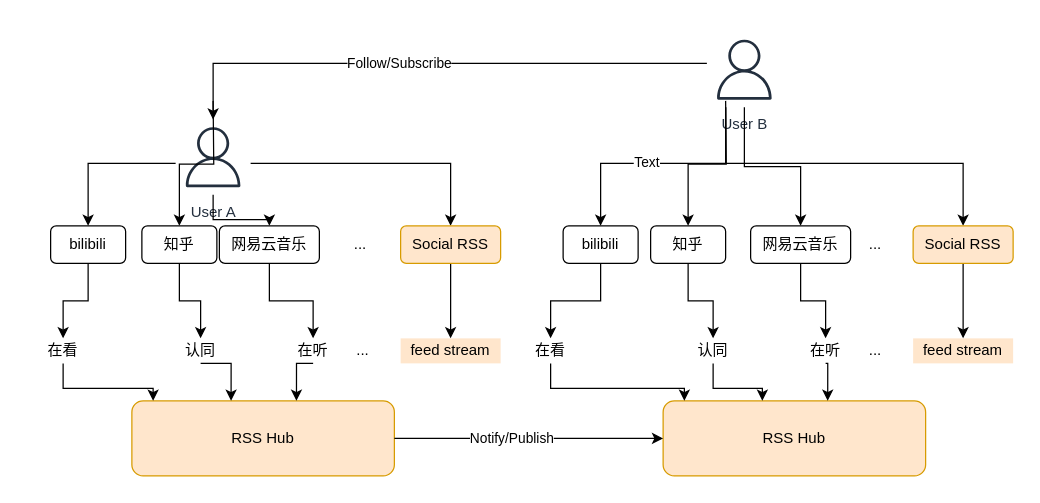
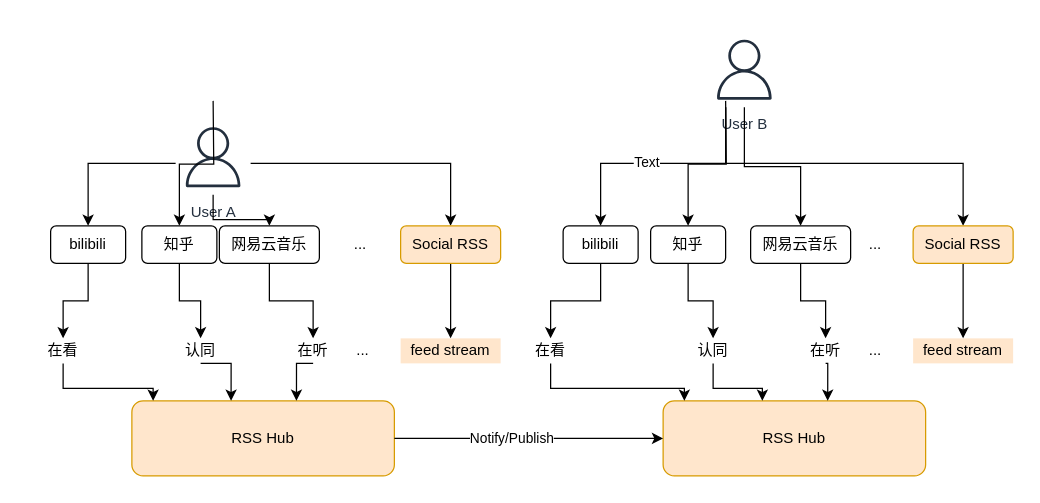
  <mxCell id="0" />
  <mxCell id="1" parent="0" />
  <mxCell id="2" value="" style="group" vertex="1" connectable="0" parent="1"><mxGeometry x="20" y="20" width="380" height="360" as="geometry" /></mxCell>
  <mxCell id="3" value="User A" style="outlineConnect=0;fontColor=#232F3E;gradientColor=none;strokeColor=#232F3E;fillColor=#ffffff;dashed=0;verticalLabelPosition=bottom;verticalAlign=top;align=center;html=1;fontSize=12;fontStyle=0;aspect=fixed;shape=mxgraph.aws4.resourceIcon;resIcon=mxgraph.aws4.user;" vertex="1" parent="2"><mxGeometry x="120" y="75" width="60" height="60" as="geometry" /></mxCell>
  <mxCell id="4" style="edgeStyle=orthogonalEdgeStyle;rounded=0;orthogonalLoop=1;jettySize=auto;html=1;entryX=0.5;entryY=0;entryDx=0;entryDy=0;" edge="1" parent="2" source="3" target="22"><mxGeometry relative="1" as="geometry"><Array as="points"><mxPoint x="150" y="110" /><mxPoint x="50" y="110" /></Array></mxGeometry></mxCell>
  <mxCell id="5" style="edgeStyle=orthogonalEdgeStyle;rounded=0;orthogonalLoop=1;jettySize=auto;html=1;exitX=0.5;exitY=0;exitDx=0;exitDy=0;entryX=0.5;entryY=0;entryDx=0;entryDy=0;" edge="1" parent="2" target="23"><mxGeometry relative="1" as="geometry"><mxPoint x="150" y="60" as="sourcePoint" /></mxGeometry></mxCell>
  <mxCell id="6" style="edgeStyle=orthogonalEdgeStyle;rounded=0;orthogonalLoop=1;jettySize=auto;html=1;entryX=0.5;entryY=0;entryDx=0;entryDy=0;" edge="1" parent="2" source="3" target="24"><mxGeometry relative="1" as="geometry"><mxPoint x="150" y="70" as="sourcePoint" /></mxGeometry></mxCell>
  <mxCell id="7" style="edgeStyle=orthogonalEdgeStyle;rounded=0;orthogonalLoop=1;jettySize=auto;html=1;entryX=0.5;entryY=0;entryDx=0;entryDy=0;" edge="1" parent="2" source="3" target="25"><mxGeometry relative="1" as="geometry"><Array as="points"><mxPoint x="150" y="110" /><mxPoint x="340" y="110" /></Array></mxGeometry></mxCell>
  <mxCell id="8" value="在看" style="text;html=1;strokeColor=none;fillColor=none;align=center;verticalAlign=middle;whiteSpace=wrap;rounded=0;" vertex="1" parent="2"><mxGeometry x="10" y="250" width="40" height="20" as="geometry" /></mxCell>
  <mxCell id="9" style="edgeStyle=orthogonalEdgeStyle;rounded=0;orthogonalLoop=1;jettySize=auto;html=1;exitX=0.5;exitY=1;exitDx=0;exitDy=0;entryX=0.5;entryY=0;entryDx=0;entryDy=0;" edge="1" parent="2" source="22" target="8"><mxGeometry relative="1" as="geometry" /></mxCell>
  <mxCell id="10" value="认同" style="text;html=1;strokeColor=none;fillColor=none;align=center;verticalAlign=middle;whiteSpace=wrap;rounded=0;" vertex="1" parent="2"><mxGeometry x="120" y="250" width="40" height="20" as="geometry" /></mxCell>
  <mxCell id="11" style="edgeStyle=orthogonalEdgeStyle;rounded=0;orthogonalLoop=1;jettySize=auto;html=1;exitX=0.5;exitY=1;exitDx=0;exitDy=0;entryX=0.5;entryY=0;entryDx=0;entryDy=0;" edge="1" parent="2" source="23" target="10"><mxGeometry relative="1" as="geometry" /></mxCell>
  <mxCell id="12" value="在听" style="text;html=1;strokeColor=none;fillColor=none;align=center;verticalAlign=middle;whiteSpace=wrap;rounded=0;" vertex="1" parent="2"><mxGeometry x="210" y="250" width="40" height="20" as="geometry" /></mxCell>
  <mxCell id="13" style="edgeStyle=orthogonalEdgeStyle;rounded=0;orthogonalLoop=1;jettySize=auto;html=1;exitX=0.5;exitY=1;exitDx=0;exitDy=0;" edge="1" parent="2" source="24" target="12"><mxGeometry relative="1" as="geometry" /></mxCell>
  <mxCell id="14" value="feed stream" style="text;html=1;fillColor=#ffe6cc;align=center;verticalAlign=middle;whiteSpace=wrap;rounded=0;" vertex="1" parent="2"><mxGeometry x="300" y="250" width="80" height="20" as="geometry" /></mxCell>
  <mxCell id="15" style="edgeStyle=orthogonalEdgeStyle;rounded=0;orthogonalLoop=1;jettySize=auto;html=1;exitX=0.5;exitY=1;exitDx=0;exitDy=0;" edge="1" parent="2" source="25" target="14"><mxGeometry relative="1" as="geometry" /></mxCell>
  <mxCell id="16" value="..." style="text;html=1;strokeColor=none;fillColor=none;align=center;verticalAlign=middle;whiteSpace=wrap;rounded=0;" vertex="1" parent="2"><mxGeometry x="250" y="250" width="40" height="20" as="geometry" /></mxCell>
  <mxCell id="17" value="RSS Hub" style="rounded=1;whiteSpace=wrap;html=1;fillColor=#ffe6cc;strokeColor=#d79b00;" vertex="1" parent="2"><mxGeometry x="85" y="300" width="210" height="60" as="geometry" /></mxCell>
  <mxCell id="18" style="edgeStyle=orthogonalEdgeStyle;rounded=0;orthogonalLoop=1;jettySize=auto;html=1;exitX=0.5;exitY=1;exitDx=0;exitDy=0;entryX=0.081;entryY=0;entryDx=0;entryDy=0;entryPerimeter=0;" edge="1" parent="2" source="8" target="17"><mxGeometry relative="1" as="geometry"><Array as="points"><mxPoint x="30" y="290" /><mxPoint x="102" y="290" /></Array></mxGeometry></mxCell>
  <mxCell id="19" style="edgeStyle=orthogonalEdgeStyle;rounded=0;orthogonalLoop=1;jettySize=auto;html=1;exitX=0.5;exitY=1;exitDx=0;exitDy=0;entryX=0.378;entryY=0;entryDx=0;entryDy=0;entryPerimeter=0;" edge="1" parent="2" source="10" target="17"><mxGeometry relative="1" as="geometry" /></mxCell>
  <mxCell id="20" style="edgeStyle=orthogonalEdgeStyle;rounded=0;orthogonalLoop=1;jettySize=auto;html=1;exitX=0.5;exitY=1;exitDx=0;exitDy=0;entryX=0.627;entryY=0;entryDx=0;entryDy=0;entryPerimeter=0;" edge="1" parent="2" source="12" target="17"><mxGeometry relative="1" as="geometry" /></mxCell>
  <mxCell id="21" value="" style="group" vertex="1" connectable="0" parent="2"><mxGeometry x="20" y="160" width="360" height="30" as="geometry" /></mxCell>
  <mxCell id="22" value="bilibili" style="rounded=1;whiteSpace=wrap;html=1;" vertex="1" parent="21"><mxGeometry width="60" height="30" as="geometry" /></mxCell>
  <mxCell id="23" value="知乎" style="rounded=1;whiteSpace=wrap;html=1;" vertex="1" parent="21"><mxGeometry x="73" width="60" height="30" as="geometry" /></mxCell>
  <mxCell id="24" value="网易云音乐" style="rounded=1;whiteSpace=wrap;html=1;" vertex="1" parent="21"><mxGeometry x="135" width="80" height="30" as="geometry" /></mxCell>
  <mxCell id="25" value="Social RSS" style="rounded=1;whiteSpace=wrap;html=1;fillColor=#ffe6cc;strokeColor=#d79b00;" vertex="1" parent="21"><mxGeometry x="280" width="80" height="30" as="geometry" /></mxCell>
  <mxCell id="26" value="..." style="text;html=1;strokeColor=none;fillColor=none;align=center;verticalAlign=middle;whiteSpace=wrap;rounded=0;" vertex="1" parent="21"><mxGeometry x="228" y="5" width="40" height="20" as="geometry" /></mxCell>
  <mxCell id="27" value="" style="group;labelBorderColor=none;" vertex="1" connectable="0" parent="1"><mxGeometry x="410" y="20" width="400" height="360" as="geometry" /></mxCell>
  <mxCell id="28" value="User B" style="outlineConnect=0;fontColor=#232F3E;gradientColor=none;strokeColor=#232F3E;fillColor=#ffffff;dashed=0;verticalLabelPosition=bottom;verticalAlign=top;align=center;html=1;fontSize=12;fontStyle=0;aspect=fixed;shape=mxgraph.aws4.resourceIcon;resIcon=mxgraph.aws4.user;" vertex="1" parent="27"><mxGeometry x="155" y="5" width="60" height="60" as="geometry" /></mxCell>
  <mxCell id="29" style="edgeStyle=orthogonalEdgeStyle;rounded=0;orthogonalLoop=1;jettySize=auto;html=1;entryX=0.5;entryY=0;entryDx=0;entryDy=0;" edge="1" parent="27" source="28"><mxGeometry relative="1" as="geometry"><Array as="points"><mxPoint x="170" y="110" /><mxPoint x="70" y="110" /></Array><mxPoint x="70" y="160" as="targetPoint" /></mxGeometry></mxCell>
  <mxCell id="30" value="Text" style="edgeLabel;html=1;align=center;verticalAlign=middle;resizable=0;points=[];" vertex="1" connectable="0" parent="29"><mxGeometry x="0.12" y="-2" relative="1" as="geometry"><mxPoint as="offset" /></mxGeometry></mxCell>
  <mxCell id="31" style="edgeStyle=orthogonalEdgeStyle;rounded=0;orthogonalLoop=1;jettySize=auto;html=1;exitX=0.5;exitY=0;exitDx=0;exitDy=0;entryX=0.5;entryY=0;entryDx=0;entryDy=0;" edge="1" parent="27" target="49"><mxGeometry relative="1" as="geometry"><mxPoint x="170" y="60" as="sourcePoint" /></mxGeometry></mxCell>
  <mxCell id="32" style="edgeStyle=orthogonalEdgeStyle;rounded=0;orthogonalLoop=1;jettySize=auto;html=1;entryX=0.5;entryY=0;entryDx=0;entryDy=0;" edge="1" parent="27" source="28" target="50"><mxGeometry relative="1" as="geometry"><mxPoint x="170" y="70" as="sourcePoint" /></mxGeometry></mxCell>
  <mxCell id="33" style="edgeStyle=orthogonalEdgeStyle;rounded=0;orthogonalLoop=1;jettySize=auto;html=1;entryX=0.5;entryY=0;entryDx=0;entryDy=0;" edge="1" parent="27" source="28" target="51"><mxGeometry relative="1" as="geometry"><Array as="points"><mxPoint x="170" y="110" /><mxPoint x="360" y="110" /></Array></mxGeometry></mxCell>
  <mxCell id="34" value="在看" style="text;html=1;strokeColor=none;fillColor=none;align=center;verticalAlign=middle;whiteSpace=wrap;rounded=0;" vertex="1" parent="27"><mxGeometry x="10" y="250" width="40" height="20" as="geometry" /></mxCell>
  <mxCell id="35" style="edgeStyle=orthogonalEdgeStyle;rounded=0;orthogonalLoop=1;jettySize=auto;html=1;exitX=0.5;exitY=1;exitDx=0;exitDy=0;entryX=0.5;entryY=0;entryDx=0;entryDy=0;" edge="1" parent="27" source="48" target="34"><mxGeometry relative="1" as="geometry" /></mxCell>
  <mxCell id="36" value="认同" style="text;html=1;strokeColor=none;fillColor=none;align=center;verticalAlign=middle;whiteSpace=wrap;rounded=0;" vertex="1" parent="27"><mxGeometry x="140" y="250" width="40" height="20" as="geometry" /></mxCell>
  <mxCell id="37" style="edgeStyle=orthogonalEdgeStyle;rounded=0;orthogonalLoop=1;jettySize=auto;html=1;exitX=0.5;exitY=1;exitDx=0;exitDy=0;entryX=0.5;entryY=0;entryDx=0;entryDy=0;" edge="1" parent="27" source="49" target="36"><mxGeometry relative="1" as="geometry" /></mxCell>
  <mxCell id="38" value="在听" style="text;html=1;strokeColor=none;fillColor=none;align=center;verticalAlign=middle;whiteSpace=wrap;rounded=0;" vertex="1" parent="27"><mxGeometry x="230" y="250" width="40" height="20" as="geometry" /></mxCell>
  <mxCell id="39" style="edgeStyle=orthogonalEdgeStyle;rounded=0;orthogonalLoop=1;jettySize=auto;html=1;exitX=0.5;exitY=1;exitDx=0;exitDy=0;" edge="1" parent="27" source="50" target="38"><mxGeometry relative="1" as="geometry" /></mxCell>
  <mxCell id="40" value="feed stream" style="text;html=1;fillColor=#ffe6cc;align=center;verticalAlign=middle;whiteSpace=wrap;rounded=0;" vertex="1" parent="27"><mxGeometry x="320" y="250" width="80" height="20" as="geometry" /></mxCell>
  <mxCell id="41" style="edgeStyle=orthogonalEdgeStyle;rounded=0;orthogonalLoop=1;jettySize=auto;html=1;exitX=0.5;exitY=1;exitDx=0;exitDy=0;" edge="1" parent="27" source="51" target="40"><mxGeometry relative="1" as="geometry" /></mxCell>
  <mxCell id="42" value="..." style="text;html=1;strokeColor=none;fillColor=none;align=center;verticalAlign=middle;whiteSpace=wrap;rounded=0;" vertex="1" parent="27"><mxGeometry x="270" y="250" width="40" height="20" as="geometry" /></mxCell>
  <mxCell id="43" value="RSS Hub" style="rounded=1;whiteSpace=wrap;html=1;fillColor=#ffe6cc;strokeColor=#d79b00;" vertex="1" parent="27"><mxGeometry x="120" y="300" width="210" height="60" as="geometry" /></mxCell>
  <mxCell id="44" style="edgeStyle=orthogonalEdgeStyle;rounded=0;orthogonalLoop=1;jettySize=auto;html=1;exitX=0.5;exitY=1;exitDx=0;exitDy=0;entryX=0.081;entryY=0;entryDx=0;entryDy=0;entryPerimeter=0;" edge="1" parent="27" source="34" target="43"><mxGeometry relative="1" as="geometry"><Array as="points"><mxPoint x="30" y="290" /><mxPoint x="137" y="290" /></Array></mxGeometry></mxCell>
  <mxCell id="45" style="edgeStyle=orthogonalEdgeStyle;rounded=0;orthogonalLoop=1;jettySize=auto;html=1;exitX=0.5;exitY=1;exitDx=0;exitDy=0;entryX=0.378;entryY=0;entryDx=0;entryDy=0;entryPerimeter=0;" edge="1" parent="27" source="36" target="43"><mxGeometry relative="1" as="geometry" /></mxCell>
  <mxCell id="46" style="edgeStyle=orthogonalEdgeStyle;rounded=0;orthogonalLoop=1;jettySize=auto;html=1;exitX=0.5;exitY=1;exitDx=0;exitDy=0;entryX=0.627;entryY=0;entryDx=0;entryDy=0;entryPerimeter=0;" edge="1" parent="27" source="38" target="43"><mxGeometry relative="1" as="geometry" /></mxCell>
  <mxCell id="47" value="" style="group" vertex="1" connectable="0" parent="27"><mxGeometry x="20" y="160" width="380" height="30" as="geometry" /></mxCell>
  <mxCell id="48" value="bilibili" style="rounded=1;whiteSpace=wrap;html=1;" vertex="1" parent="47"><mxGeometry x="20" width="60" height="30" as="geometry" /></mxCell>
  <mxCell id="49" value="知乎" style="rounded=1;whiteSpace=wrap;html=1;" vertex="1" parent="47"><mxGeometry x="90" width="60" height="30" as="geometry" /></mxCell>
  <mxCell id="50" value="网易云音乐" style="rounded=1;whiteSpace=wrap;html=1;" vertex="1" parent="47"><mxGeometry x="170" width="80" height="30" as="geometry" /></mxCell>
  <mxCell id="51" value="Social RSS" style="rounded=1;whiteSpace=wrap;html=1;fillColor=#ffe6cc;strokeColor=#d79b00;" vertex="1" parent="47"><mxGeometry x="300" width="80" height="30" as="geometry" /></mxCell>
  <mxCell id="52" value="..." style="text;html=1;strokeColor=none;fillColor=none;align=center;verticalAlign=middle;whiteSpace=wrap;rounded=0;" vertex="1" parent="47"><mxGeometry x="250" y="5" width="40" height="20" as="geometry" /></mxCell>
- <mxCell id="53" style="edgeStyle=orthogonalEdgeStyle;rounded=0;orthogonalLoop=1;jettySize=auto;html=1;" edge="1" parent="1" source="28" target="3"><mxGeometry relative="1" as="geometry"><Array as="points"><mxPoint x="400" y="50" /><mxPoint x="400" y="50" /></Array></mxGeometry></mxCell>
- <mxCell id="54" value="Follow/Subscribe" style="edgeLabel;html=1;align=center;verticalAlign=middle;resizable=0;points=[];" vertex="1" connectable="0" parent="53"><mxGeometry x="0.123" y="-1" relative="1" as="geometry"><mxPoint as="offset" /></mxGeometry></mxCell>
  <mxCell id="55" style="edgeStyle=orthogonalEdgeStyle;rounded=0;orthogonalLoop=1;jettySize=auto;html=1;exitX=1;exitY=0.5;exitDx=0;exitDy=0;entryX=0;entryY=0.5;entryDx=0;entryDy=0;" edge="1" parent="1" source="17" target="43"><mxGeometry relative="1" as="geometry"><mxPoint x="430" y="350" as="targetPoint" /></mxGeometry></mxCell>
  <mxCell id="56" value="Notify/Publish" style="edgeLabel;html=1;align=center;verticalAlign=middle;resizable=0;points=[];" vertex="1" connectable="0" parent="55"><mxGeometry x="-0.135" y="1" relative="1" as="geometry"><mxPoint as="offset" /></mxGeometry></mxCell>
